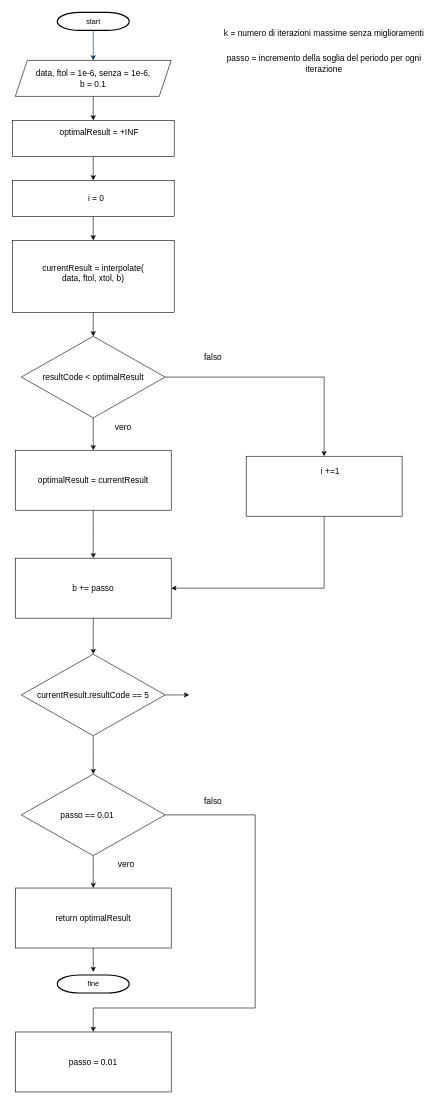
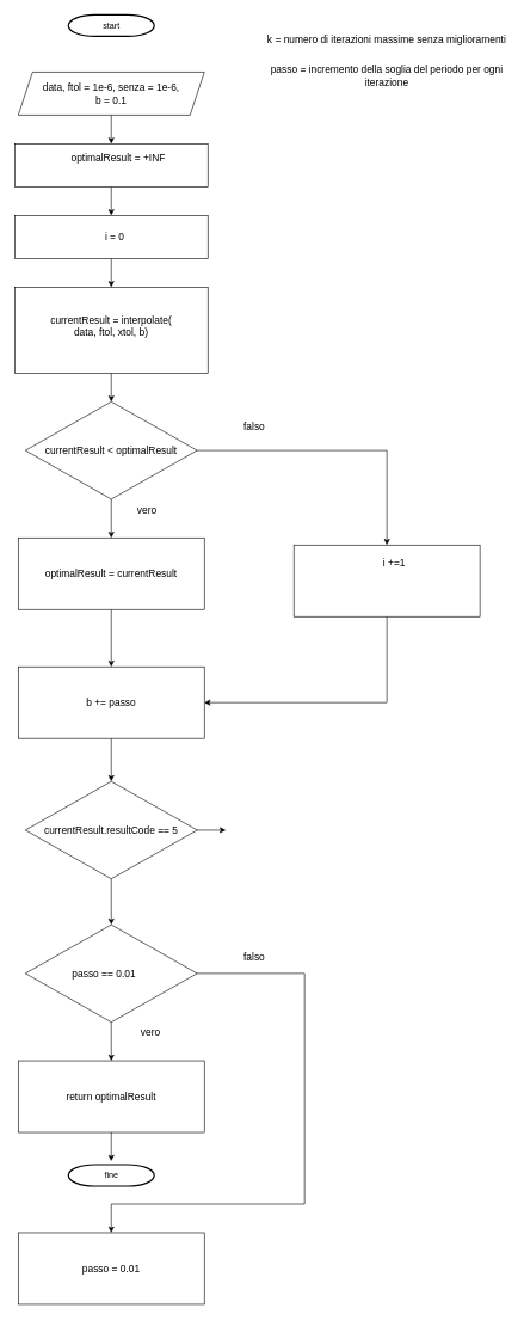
  <mxCell id="0" />
  <mxCell id="1" parent="0" />
  <mxCell id="2" value="start" style="shape=mxgraph.flowchart.terminator;strokeWidth=2;gradientColor=none;gradientDirection=north;fontStyle=0;html=1;" parent="1" vertex="1"><mxGeometry x="95" y="20" width="120" height="30" as="geometry" /></mxCell>
- <mxCell id="3" style="fontStyle=1;strokeColor=#003366;strokeWidth=1;html=1;entryX=0.5;entryY=0;entryDx=0;entryDy=0;" parent="1" source="2" target="6" edge="1"><mxGeometry relative="1" as="geometry"><mxPoint x="155" y="90" as="targetPoint" /></mxGeometry></mxCell>
  <mxCell id="4" value="" style="shape=parallelogram;perimeter=parallelogramPerimeter;whiteSpace=wrap;html=1;fixedSize=1;" vertex="1" parent="1"><mxGeometry x="25" y="100" width="260" height="60" as="geometry" /></mxCell>
  <mxCell id="5" style="edgeStyle=orthogonalEdgeStyle;rounded=0;orthogonalLoop=1;jettySize=auto;html=1;exitX=0.5;exitY=1;exitDx=0;exitDy=0;entryX=0.5;entryY=0;entryDx=0;entryDy=0;fontSize=14;" edge="1" parent="1" source="6" target="8"><mxGeometry relative="1" as="geometry" /></mxCell>
  <mxCell id="6" value="&lt;div&gt;&lt;font style=&quot;font-size: 14px&quot;&gt;data, ftol = 1e-6, senza = &lt;/font&gt;&lt;font style=&quot;font-size: 14px&quot;&gt;&lt;font style=&quot;font-size: 14px&quot;&gt;1e-6&lt;/font&gt;, &lt;br&gt;&lt;/font&gt;&lt;/div&gt;&lt;div&gt;&lt;font style=&quot;font-size: 14px&quot;&gt;b = 0.1&lt;/font&gt;&lt;/div&gt;" style="text;html=1;strokeColor=none;fillColor=none;align=center;verticalAlign=middle;whiteSpace=wrap;rounded=0;" vertex="1" parent="1"><mxGeometry x="45" y="100" width="220" height="60" as="geometry" /></mxCell>
  <mxCell id="7" style="edgeStyle=orthogonalEdgeStyle;rounded=0;orthogonalLoop=1;jettySize=auto;html=1;exitX=0.5;exitY=1;exitDx=0;exitDy=0;entryX=0.5;entryY=0;entryDx=0;entryDy=0;fontSize=14;" edge="1" parent="1" source="8" target="11"><mxGeometry relative="1" as="geometry" /></mxCell>
  <mxCell id="8" value="" style="rounded=0;whiteSpace=wrap;html=1;fontSize=14;" vertex="1" parent="1"><mxGeometry x="20" y="200" width="270" height="60" as="geometry" /></mxCell>
  <mxCell id="9" value="optimalResult = +INF" style="text;html=1;strokeColor=none;fillColor=none;align=center;verticalAlign=middle;whiteSpace=wrap;rounded=0;fontSize=14;" vertex="1" parent="1"><mxGeometry x="60" y="205" width="210" height="30" as="geometry" /></mxCell>
  <mxCell id="10" style="edgeStyle=orthogonalEdgeStyle;rounded=0;orthogonalLoop=1;jettySize=auto;html=1;exitX=0.5;exitY=1;exitDx=0;exitDy=0;entryX=0.5;entryY=0;entryDx=0;entryDy=0;fontSize=14;" edge="1" parent="1" source="11" target="14"><mxGeometry relative="1" as="geometry" /></mxCell>
  <mxCell id="11" value="" style="rounded=0;whiteSpace=wrap;html=1;fontSize=14;" vertex="1" parent="1"><mxGeometry x="20" y="300" width="270" height="60" as="geometry" /></mxCell>
  <mxCell id="12" value="i = 0" style="text;html=1;strokeColor=none;fillColor=none;align=center;verticalAlign=middle;whiteSpace=wrap;rounded=0;fontSize=14;" vertex="1" parent="1"><mxGeometry x="55" y="315" width="210" height="30" as="geometry" /></mxCell>
  <mxCell id="13" style="edgeStyle=orthogonalEdgeStyle;rounded=0;orthogonalLoop=1;jettySize=auto;html=1;exitX=0.5;exitY=1;exitDx=0;exitDy=0;entryX=0.5;entryY=0;entryDx=0;entryDy=0;fontSize=14;" edge="1" parent="1" source="14" target="18"><mxGeometry relative="1" as="geometry" /></mxCell>
  <mxCell id="14" value="" style="rounded=0;whiteSpace=wrap;html=1;fontSize=14;" vertex="1" parent="1"><mxGeometry x="20" y="400" width="270" height="120" as="geometry" /></mxCell>
  <mxCell id="15" value="&lt;div&gt;currentResult = interpolate(&lt;/div&gt;&lt;div&gt;data, ftol, xtol, b)&lt;/div&gt;" style="text;html=1;strokeColor=none;fillColor=none;align=center;verticalAlign=middle;whiteSpace=wrap;rounded=0;fontSize=14;" vertex="1" parent="1"><mxGeometry x="50" y="430" width="210" height="50" as="geometry" /></mxCell>
  <mxCell id="16" style="edgeStyle=orthogonalEdgeStyle;rounded=0;orthogonalLoop=1;jettySize=auto;html=1;exitX=0.5;exitY=1;exitDx=0;exitDy=0;fontSize=14;" edge="1" parent="1" source="18"><mxGeometry relative="1" as="geometry"><mxPoint x="155" y="750" as="targetPoint" /></mxGeometry></mxCell>
  <mxCell id="17" style="edgeStyle=orthogonalEdgeStyle;rounded=0;orthogonalLoop=1;jettySize=auto;html=1;exitX=1;exitY=0.5;exitDx=0;exitDy=0;fontSize=14;entryX=0.5;entryY=0;entryDx=0;entryDy=0;" edge="1" parent="1" source="18" target="26"><mxGeometry relative="1" as="geometry"><mxPoint x="535" y="750" as="targetPoint" /><Array as="points"><mxPoint x="540" y="628" /></Array></mxGeometry></mxCell>
  <mxCell id="18" value="" style="rhombus;whiteSpace=wrap;html=1;fontSize=14;" vertex="1" parent="1"><mxGeometry x="35" y="560" width="240" height="136" as="geometry" /></mxCell>
- <mxCell id="19" value="resultCode &amp;lt; optimalResult" style="text;html=1;strokeColor=none;fillColor=none;align=center;verticalAlign=middle;whiteSpace=wrap;rounded=0;fontSize=14;" vertex="1" parent="1"><mxGeometry x="30" y="568" width="250" height="120" as="geometry" /></mxCell>
+ <mxCell id="19" value="currentResult &amp;lt; optimalResult" style="text;html=1;strokeColor=none;fillColor=none;align=center;verticalAlign=middle;whiteSpace=wrap;rounded=0;fontSize=14;" vertex="1" parent="1"><mxGeometry x="30" y="568" width="250" height="120" as="geometry" /></mxCell>
  <mxCell id="20" style="edgeStyle=orthogonalEdgeStyle;rounded=0;orthogonalLoop=1;jettySize=auto;html=1;exitX=0.5;exitY=1;exitDx=0;exitDy=0;fontSize=14;" edge="1" parent="1" source="21"><mxGeometry relative="1" as="geometry"><mxPoint x="155" y="930" as="targetPoint" /></mxGeometry></mxCell>
  <mxCell id="21" value="" style="rounded=0;whiteSpace=wrap;html=1;fontSize=14;" vertex="1" parent="1"><mxGeometry x="25" y="750" width="260" height="100" as="geometry" /></mxCell>
  <mxCell id="22" value="optimalResult = currentResult" style="text;html=1;strokeColor=none;fillColor=none;align=center;verticalAlign=middle;whiteSpace=wrap;rounded=0;fontSize=14;" vertex="1" parent="1"><mxGeometry x="50" y="775" width="210" height="50" as="geometry" /></mxCell>
  <mxCell id="23" value="vero" style="text;html=1;strokeColor=none;fillColor=none;align=center;verticalAlign=middle;whiteSpace=wrap;rounded=0;fontSize=14;" vertex="1" parent="1"><mxGeometry x="175" y="696" width="60" height="30" as="geometry" /></mxCell>
  <mxCell id="24" value="falso" style="text;html=1;strokeColor=none;fillColor=none;align=center;verticalAlign=middle;whiteSpace=wrap;rounded=0;fontSize=14;" vertex="1" parent="1"><mxGeometry x="325" y="580" width="60" height="30" as="geometry" /></mxCell>
  <mxCell id="25" style="edgeStyle=orthogonalEdgeStyle;rounded=0;orthogonalLoop=1;jettySize=auto;html=1;exitX=0.5;exitY=1;exitDx=0;exitDy=0;fontSize=14;entryX=1;entryY=0.5;entryDx=0;entryDy=0;" edge="1" parent="1" source="26" target="29"><mxGeometry relative="1" as="geometry"><mxPoint x="540" y="990" as="targetPoint" /></mxGeometry></mxCell>
  <mxCell id="26" value="" style="rounded=0;whiteSpace=wrap;html=1;fontSize=14;" vertex="1" parent="1"><mxGeometry x="410" y="760" width="260" height="100" as="geometry" /></mxCell>
  <mxCell id="27" value="i +=1" style="text;html=1;strokeColor=none;fillColor=none;align=center;verticalAlign=middle;whiteSpace=wrap;rounded=0;fontSize=14;" vertex="1" parent="1"><mxGeometry x="437.5" y="762.5" width="225" height="45" as="geometry" /></mxCell>
  <mxCell id="28" value="" style="edgeStyle=orthogonalEdgeStyle;rounded=0;orthogonalLoop=1;jettySize=auto;html=1;fontSize=14;" edge="1" parent="1" source="29" target="34"><mxGeometry relative="1" as="geometry" /></mxCell>
  <mxCell id="29" value="" style="rounded=0;whiteSpace=wrap;html=1;fontSize=14;" vertex="1" parent="1"><mxGeometry x="25" y="930" width="260" height="100" as="geometry" /></mxCell>
  <mxCell id="30" value="b += passo" style="text;html=1;strokeColor=none;fillColor=none;align=center;verticalAlign=middle;whiteSpace=wrap;rounded=0;fontSize=14;" vertex="1" parent="1"><mxGeometry x="50" y="955" width="210" height="50" as="geometry" /></mxCell>
  <mxCell id="31" value="k = numero di iterazioni massime senza miglioramenti" style="text;html=1;strokeColor=none;fillColor=none;align=center;verticalAlign=middle;whiteSpace=wrap;rounded=0;fontSize=14;" vertex="1" parent="1"><mxGeometry x="370" y="40" width="340" height="30" as="geometry" /></mxCell>
  <mxCell id="32" style="edgeStyle=orthogonalEdgeStyle;rounded=0;orthogonalLoop=1;jettySize=auto;html=1;exitX=0.5;exitY=1;exitDx=0;exitDy=0;fontSize=14;" edge="1" parent="1" source="34"><mxGeometry relative="1" as="geometry"><mxPoint x="155" y="1290" as="targetPoint" /></mxGeometry></mxCell>
  <mxCell id="33" style="edgeStyle=orthogonalEdgeStyle;rounded=0;orthogonalLoop=1;jettySize=auto;html=1;exitX=1;exitY=0.5;exitDx=0;exitDy=0;fontSize=14;" edge="1" parent="1" source="34"><mxGeometry relative="1" as="geometry"><mxPoint x="315" y="1158" as="targetPoint" /></mxGeometry></mxCell>
  <mxCell id="34" value="" style="rhombus;whiteSpace=wrap;html=1;fontSize=14;" vertex="1" parent="1"><mxGeometry x="35" y="1090" width="240" height="136" as="geometry" /></mxCell>
  <mxCell id="35" value="&lt;div&gt;currentResult.resultCode == 5&lt;/div&gt;" style="text;html=1;strokeColor=none;fillColor=none;align=center;verticalAlign=middle;whiteSpace=wrap;rounded=0;fontSize=14;" vertex="1" parent="1"><mxGeometry x="30" y="1098" width="250" height="120" as="geometry" /></mxCell>
  <mxCell id="36" value="" style="rounded=0;whiteSpace=wrap;html=1;fontSize=14;" vertex="1" parent="1"><mxGeometry x="25" y="1720" width="260" height="100" as="geometry" /></mxCell>
  <mxCell id="37" value="passo = 0.01" style="text;html=1;strokeColor=none;fillColor=none;align=center;verticalAlign=middle;whiteSpace=wrap;rounded=0;fontSize=14;" vertex="1" parent="1"><mxGeometry x="50" y="1745" width="210" height="50" as="geometry" /></mxCell>
  <mxCell id="38" value="passo = incremento della soglia del periodo per ogni iterazione" style="text;html=1;strokeColor=none;fillColor=none;align=center;verticalAlign=middle;whiteSpace=wrap;rounded=0;fontSize=14;" vertex="1" parent="1"><mxGeometry x="370" y="90" width="340" height="30" as="geometry" /></mxCell>
  <mxCell id="39" style="edgeStyle=orthogonalEdgeStyle;rounded=0;orthogonalLoop=1;jettySize=auto;html=1;exitX=0.5;exitY=1;exitDx=0;exitDy=0;fontSize=14;" edge="1" parent="1" source="41"><mxGeometry relative="1" as="geometry"><mxPoint x="155" y="1480" as="targetPoint" /></mxGeometry></mxCell>
  <mxCell id="40" style="edgeStyle=orthogonalEdgeStyle;rounded=0;orthogonalLoop=1;jettySize=auto;html=1;exitX=1;exitY=0.5;exitDx=0;exitDy=0;fontSize=14;entryX=0.5;entryY=0;entryDx=0;entryDy=0;" edge="1" parent="1" source="41" target="36"><mxGeometry relative="1" as="geometry"><mxPoint x="435" y="1650" as="targetPoint" /><Array as="points"><mxPoint x="425" y="1358" /><mxPoint x="425" y="1680" /><mxPoint x="155" y="1680" /></Array></mxGeometry></mxCell>
  <mxCell id="41" value="" style="rhombus;whiteSpace=wrap;html=1;fontSize=14;" vertex="1" parent="1"><mxGeometry x="35" y="1290" width="240" height="136" as="geometry" /></mxCell>
  <mxCell id="42" value="passo == 0.01" style="text;html=1;strokeColor=none;fillColor=none;align=center;verticalAlign=middle;whiteSpace=wrap;rounded=0;fontSize=14;" vertex="1" parent="1"><mxGeometry x="75" y="1330" width="140" height="56" as="geometry" /></mxCell>
  <mxCell id="43" style="edgeStyle=orthogonalEdgeStyle;rounded=0;orthogonalLoop=1;jettySize=auto;html=1;exitX=0.5;exitY=1;exitDx=0;exitDy=0;fontSize=14;" edge="1" parent="1" source="44"><mxGeometry relative="1" as="geometry"><mxPoint x="155" y="1620" as="targetPoint" /></mxGeometry></mxCell>
  <mxCell id="44" value="" style="rounded=0;whiteSpace=wrap;html=1;fontSize=14;" vertex="1" parent="1"><mxGeometry x="25" y="1480" width="260" height="100" as="geometry" /></mxCell>
  <mxCell id="45" value="return optimalResult" style="text;html=1;strokeColor=none;fillColor=none;align=center;verticalAlign=middle;whiteSpace=wrap;rounded=0;fontSize=14;" vertex="1" parent="1"><mxGeometry x="50" y="1505" width="210" height="50" as="geometry" /></mxCell>
  <mxCell id="46" value="fine" style="shape=mxgraph.flowchart.terminator;strokeWidth=2;gradientColor=none;gradientDirection=north;fontStyle=0;html=1;" vertex="1" parent="1"><mxGeometry x="95" y="1625" width="120" height="30" as="geometry" /></mxCell>
  <mxCell id="47" value="vero" style="text;html=1;strokeColor=none;fillColor=none;align=center;verticalAlign=middle;whiteSpace=wrap;rounded=0;fontSize=14;" vertex="1" parent="1"><mxGeometry x="180" y="1426" width="60" height="30" as="geometry" /></mxCell>
  <mxCell id="48" value="falso" style="text;html=1;strokeColor=none;fillColor=none;align=center;verticalAlign=middle;whiteSpace=wrap;rounded=0;fontSize=14;" vertex="1" parent="1"><mxGeometry x="325" y="1320" width="60" height="30" as="geometry" /></mxCell>
